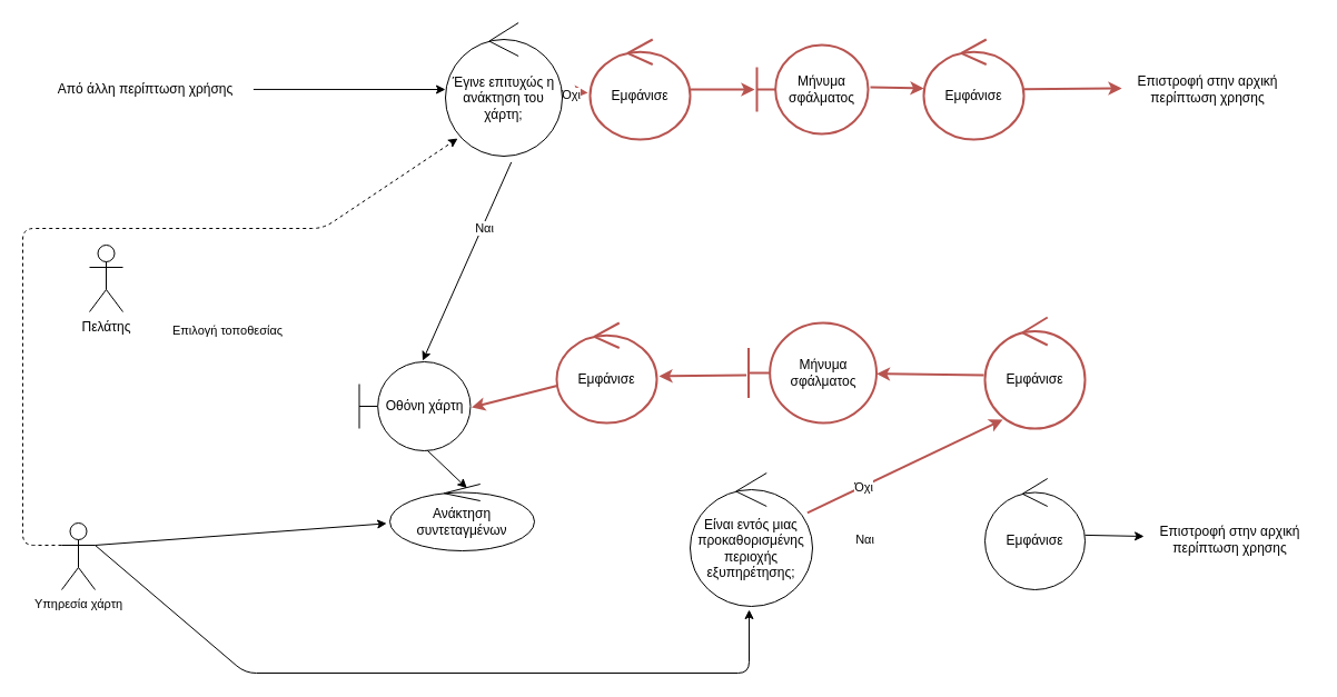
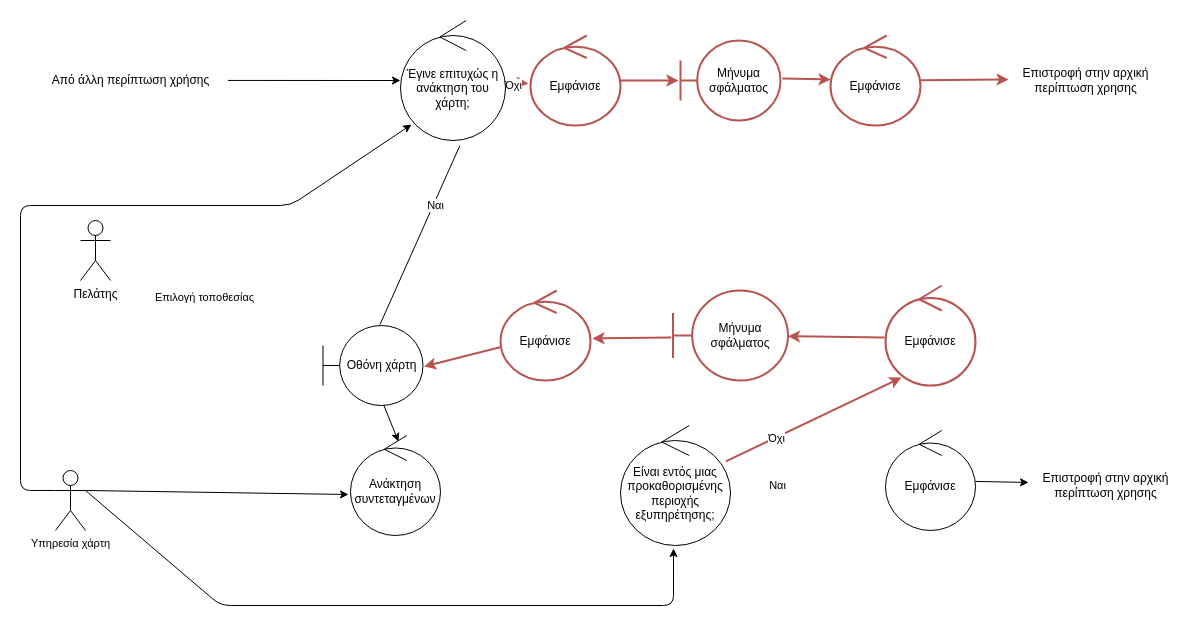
  <mxCell id="0" />
  <mxCell id="1" parent="0" />
  <mxCell id="2" style="edgeStyle=none;html=1;strokeColor=#FFFFFF;exitX=1;exitY=0.333;exitDx=0;exitDy=0;exitPerimeter=0;entryX=0;entryY=0.475;entryDx=0;entryDy=0;entryPerimeter=0;" edge="1" parent="1" source="4" target="12"><mxGeometry relative="1" as="geometry"><mxPoint x="-19.78" y="270.09" as="targetPoint" /></mxGeometry></mxCell>
  <mxCell id="3" value="Επιλογή τοποθεσίας" style="edgeLabel;html=1;align=center;verticalAlign=middle;resizable=0;points=[];" connectable="0" vertex="1" parent="2"><mxGeometry x="-0.115" y="-2" relative="1" as="geometry"><mxPoint as="offset" /></mxGeometry></mxCell>
  <mxCell id="4" value="Πελάτης" style="shape=umlActor;verticalLabelPosition=bottom;verticalAlign=top;html=1;" parent="1" vertex="1"><mxGeometry x="80" y="220" width="30" height="60" as="geometry" /></mxCell>
  <mxCell id="5" value="" style="edgeStyle=none;html=1;exitX=1.041;exitY=0.498;exitDx=0;exitDy=0;exitPerimeter=0;strokeWidth=1;" parent="1" source="27" target="10" edge="1"><mxGeometry relative="1" as="geometry"><mxPoint x="220" y="72" as="sourcePoint" /></mxGeometry></mxCell>
- <mxCell id="6" value="" style="edgeStyle=none;html=1;entryX=0.57;entryY=-0.012;entryDx=0;entryDy=0;entryPerimeter=0;exitX=0.564;exitY=1.045;exitDx=0;exitDy=0;exitPerimeter=0;" parent="1" source="10" target="12" edge="1"><mxGeometry relative="1" as="geometry"><mxPoint x="390" y="75" as="targetPoint" /></mxGeometry></mxCell>
+ <mxCell id="6" value="" style="edgeStyle=none;html=1;entryX=0.57;entryY=-0.012;entryDx=0;entryDy=0;entryPerimeter=0;exitX=0.564;exitY=1.045;exitDx=0;exitDy=0;exitPerimeter=0;endArrow=none;" parent="1" source="10" target="12" edge="1"><mxGeometry relative="1" as="geometry"><mxPoint x="390" y="75" as="targetPoint" /></mxGeometry></mxCell>
  <mxCell id="7" value="Ναι" style="edgeLabel;html=1;align=center;verticalAlign=middle;resizable=0;points=[];" connectable="0" vertex="1" parent="6"><mxGeometry x="-0.348" y="2" relative="1" as="geometry"><mxPoint as="offset" /></mxGeometry></mxCell>
  <mxCell id="8" style="edgeStyle=none;html=1;entryX=-0.022;entryY=0.533;entryDx=0;entryDy=0;entryPerimeter=0;strokeColor=#B85450;strokeWidth=2;" edge="1" parent="1" source="10" target="21"><mxGeometry relative="1" as="geometry" /></mxCell>
  <mxCell id="9" value="Όχι" style="edgeLabel;html=1;align=center;verticalAlign=middle;resizable=0;points=[];" connectable="0" vertex="1" parent="8"><mxGeometry x="-0.332" y="-3" relative="1" as="geometry"><mxPoint as="offset" /></mxGeometry></mxCell>
  <mxCell id="10" value="Έγινε επιτυχώς η ανάκτηση του χάρτη;" style="ellipse;shape=umlControl;whiteSpace=wrap;html=1;strokeWidth=1;" parent="1" vertex="1"><mxGeometry x="400" y="20" width="105" height="120" as="geometry" /></mxCell>
  <mxCell id="11" style="edgeStyle=none;html=1;entryX=0.533;entryY=0.06;entryDx=0;entryDy=0;entryPerimeter=0;exitX=0.605;exitY=0.988;exitDx=0;exitDy=0;exitPerimeter=0;" edge="1" parent="1" source="12" target="14"><mxGeometry relative="1" as="geometry"><mxPoint x="411.329" y="545" as="sourcePoint" /></mxGeometry></mxCell>
  <mxCell id="12" value="Οθόνη χάρτη" style="shape=umlBoundary;whiteSpace=wrap;html=1;" parent="1" vertex="1"><mxGeometry x="322.5" y="325" width="100" height="80" as="geometry" /></mxCell>
  <mxCell id="13" style="edgeStyle=none;html=1;strokeColor=#FFFFFF;" edge="1" parent="1" source="14" target="19"><mxGeometry relative="1" as="geometry" /></mxCell>
- <mxCell id="14" value="Ανάκτηση συντεταγμένων" style="ellipse;shape=umlControl;whiteSpace=wrap;html=1;" vertex="1" parent="1"><mxGeometry x="350" y="435" width="130" height="60" as="geometry" /></mxCell>
+ <mxCell id="14" value="Ανάκτηση συντεταγμένων" style="ellipse;shape=umlControl;whiteSpace=wrap;html=1;" vertex="1" parent="1"><mxGeometry x="350" y="435" width="90" height="100" as="geometry" /></mxCell>
  <mxCell id="15" style="edgeStyle=none;html=1;strokeColor=#FFFFFF;entryX=-0.044;entryY=0.58;entryDx=0;entryDy=0;entryPerimeter=0;" edge="1" parent="1" source="19" target="40"><mxGeometry relative="1" as="geometry"><mxPoint x="856.55" y="480" as="targetPoint" /></mxGeometry></mxCell>
  <mxCell id="16" value="Ναι" style="edgeLabel;html=1;align=center;verticalAlign=middle;resizable=0;points=[];" connectable="0" vertex="1" parent="15"><mxGeometry x="-0.385" y="2" relative="1" as="geometry"><mxPoint as="offset" /></mxGeometry></mxCell>
  <mxCell id="17" style="edgeStyle=none;html=1;entryX=0.178;entryY=0.92;entryDx=0;entryDy=0;entryPerimeter=0;strokeColor=#B85450;strokeWidth=2;" edge="1" parent="1" source="19" target="29"><mxGeometry relative="1" as="geometry" /></mxCell>
  <mxCell id="18" value="Όχι" style="edgeLabel;html=1;align=center;verticalAlign=middle;resizable=0;points=[];" connectable="0" vertex="1" parent="17"><mxGeometry x="-0.43" relative="1" as="geometry"><mxPoint as="offset" /></mxGeometry></mxCell>
  <mxCell id="19" value="Είναι εντός μιας προκαθορισμένης περιοχής εξυπηρέτησης;" style="ellipse;shape=umlControl;whiteSpace=wrap;html=1;" vertex="1" parent="1"><mxGeometry x="620" y="425" width="110" height="120" as="geometry" /></mxCell>
  <mxCell id="20" style="edgeStyle=none;html=1;entryX=-0.02;entryY=0.5;entryDx=0;entryDy=0;entryPerimeter=0;strokeColor=#B85450;strokeWidth=2;" edge="1" parent="1" source="21" target="23"><mxGeometry relative="1" as="geometry" /></mxCell>
  <mxCell id="21" value="Εμφάνισε" style="ellipse;shape=umlControl;whiteSpace=wrap;html=1;strokeColor=#B85450;strokeWidth=2;" vertex="1" parent="1"><mxGeometry x="530" y="35" width="90" height="90" as="geometry" /></mxCell>
  <mxCell id="22" style="edgeStyle=none;html=1;strokeColor=#B85450;strokeWidth=2;exitX=1.02;exitY=0.475;exitDx=0;exitDy=0;exitPerimeter=0;" edge="1" parent="1" source="23" target="25"><mxGeometry relative="1" as="geometry" /></mxCell>
  <mxCell id="23" value="Μήνυμα σφάλματος" style="shape=umlBoundary;whiteSpace=wrap;html=1;strokeColor=#B85450;strokeWidth=2;" vertex="1" parent="1"><mxGeometry x="680" y="40" width="100" height="80" as="geometry" /></mxCell>
  <mxCell id="24" style="edgeStyle=none;html=1;strokeColor=#B85450;strokeWidth=2;entryX=-0.013;entryY=0.475;entryDx=0;entryDy=0;entryPerimeter=0;" edge="1" parent="1" source="25" target="26"><mxGeometry relative="1" as="geometry"><mxPoint x="897.11" y="325" as="targetPoint" /></mxGeometry></mxCell>
  <mxCell id="25" value="Εμφάνισε" style="ellipse;shape=umlControl;whiteSpace=wrap;html=1;strokeWidth=2;strokeColor=#B85450;" vertex="1" parent="1"><mxGeometry x="830" y="35" width="90" height="90" as="geometry" /></mxCell>
  <mxCell id="26" value="Επιστροφή στην αρχική&lt;br&gt;περίπτωση χρησης" style="text;html=1;align=center;verticalAlign=middle;resizable=0;points=[];autosize=1;strokeColor=none;fillColor=none;" vertex="1" parent="1"><mxGeometry x="1010" y="60" width="150" height="40" as="geometry" /></mxCell>
  <mxCell id="27" value="Από άλλη περίπτωση χρήσης" style="text;html=1;align=center;verticalAlign=middle;resizable=0;points=[];autosize=1;strokeColor=none;fillColor=none;strokeWidth=2;" vertex="1" parent="1"><mxGeometry x="40" y="65" width="180" height="30" as="geometry" /></mxCell>
  <mxCell id="28" style="edgeStyle=none;html=1;strokeColor=#B85450;strokeWidth=2;exitX=-0.011;exitY=0.52;exitDx=0;exitDy=0;exitPerimeter=0;" edge="1" parent="1" source="29" target="31"><mxGeometry relative="1" as="geometry" /></mxCell>
  <mxCell id="29" value="Εμφάνισε" style="ellipse;shape=umlControl;whiteSpace=wrap;html=1;strokeWidth=2;strokeColor=#B85450;" vertex="1" parent="1"><mxGeometry x="885" y="285" width="90" height="100" as="geometry" /></mxCell>
  <mxCell id="30" style="edgeStyle=none;html=1;strokeColor=#B85450;strokeWidth=2;exitX=-0.017;exitY=0.522;exitDx=0;exitDy=0;exitPerimeter=0;entryX=1.022;entryY=0.533;entryDx=0;entryDy=0;entryPerimeter=0;" edge="1" parent="1" source="31" target="33"><mxGeometry relative="1" as="geometry"><mxPoint x="320" y="405" as="targetPoint" /></mxGeometry></mxCell>
  <mxCell id="31" value="Μήνυμα σφάλματος" style="shape=umlBoundary;whiteSpace=wrap;html=1;strokeWidth=2;strokeColor=#B85450;" vertex="1" parent="1"><mxGeometry x="672.5" y="290" width="115" height="90" as="geometry" /></mxCell>
  <mxCell id="32" style="edgeStyle=none;html=1;entryX=1.01;entryY=0.513;entryDx=0;entryDy=0;entryPerimeter=0;strokeColor=#B85450;strokeWidth=2;" edge="1" parent="1" source="33" target="12"><mxGeometry relative="1" as="geometry" /></mxCell>
  <mxCell id="33" value="Εμφάνισε" style="ellipse;shape=umlControl;whiteSpace=wrap;html=1;strokeWidth=2;strokeColor=#B85450;" vertex="1" parent="1"><mxGeometry x="500" y="290" width="90" height="90" as="geometry" /></mxCell>
- <mxCell id="34" style="edgeStyle=none;html=1;entryX=0.105;entryY=0.867;entryDx=0;entryDy=0;entryPerimeter=0;strokeWidth=1;exitX=0;exitY=0.333;exitDx=0;exitDy=0;exitPerimeter=0;dashed=1;" edge="1" parent="1" source="37" target="10"><mxGeometry relative="1" as="geometry"><Array as="points"><mxPoint x="20" y="490" /><mxPoint x="20" y="205" /><mxPoint x="290" y="205" /></Array></mxGeometry></mxCell>
+ <mxCell id="34" style="edgeStyle=none;html=1;entryX=0.105;entryY=0.867;entryDx=0;entryDy=0;entryPerimeter=0;strokeWidth=1;exitX=0;exitY=0.333;exitDx=0;exitDy=0;exitPerimeter=0;" edge="1" parent="1" source="37" target="10"><mxGeometry relative="1" as="geometry"><Array as="points"><mxPoint x="20" y="490" /><mxPoint x="20" y="205" /><mxPoint x="290" y="205" /></Array></mxGeometry></mxCell>
  <mxCell id="35" style="edgeStyle=none;html=1;entryX=-0.022;entryY=0.59;entryDx=0;entryDy=0;entryPerimeter=0;strokeWidth=1;exitX=1;exitY=0.333;exitDx=0;exitDy=0;exitPerimeter=0;" edge="1" parent="1" source="37" target="14"><mxGeometry relative="1" as="geometry" /></mxCell>
  <mxCell id="36" style="edgeStyle=none;html=1;entryX=0.482;entryY=1.025;entryDx=0;entryDy=0;entryPerimeter=0;strokeWidth=1;exitX=1;exitY=0.333;exitDx=0;exitDy=0;exitPerimeter=0;" edge="1" parent="1" source="37" target="19"><mxGeometry relative="1" as="geometry"><Array as="points"><mxPoint x="220" y="605" /><mxPoint x="673" y="605" /></Array></mxGeometry></mxCell>
  <mxCell id="37" value="Υπηρεσία χάρτη" style="shape=umlActor;verticalLabelPosition=bottom;verticalAlign=top;html=1;fontSize=11;" vertex="1" parent="1"><mxGeometry x="55" y="470" width="30" height="60" as="geometry" /></mxCell>
  <mxCell id="38" value="Επιστροφή στην αρχική&lt;br&gt;περίπτωση χρησης" style="text;html=1;align=center;verticalAlign=middle;resizable=0;points=[];autosize=1;strokeColor=none;fillColor=none;" vertex="1" parent="1"><mxGeometry x="1030" y="465" width="150" height="40" as="geometry" /></mxCell>
  <mxCell id="39" style="edgeStyle=none;html=1;entryX=-0.013;entryY=0.425;entryDx=0;entryDy=0;entryPerimeter=0;strokeWidth=1;" edge="1" parent="1" source="40" target="38"><mxGeometry relative="1" as="geometry" /></mxCell>
  <mxCell id="40" value="Εμφάνισε" style="ellipse;shape=umlControl;whiteSpace=wrap;html=1;" vertex="1" parent="1"><mxGeometry x="885" y="430" width="90" height="100" as="geometry" /></mxCell>
